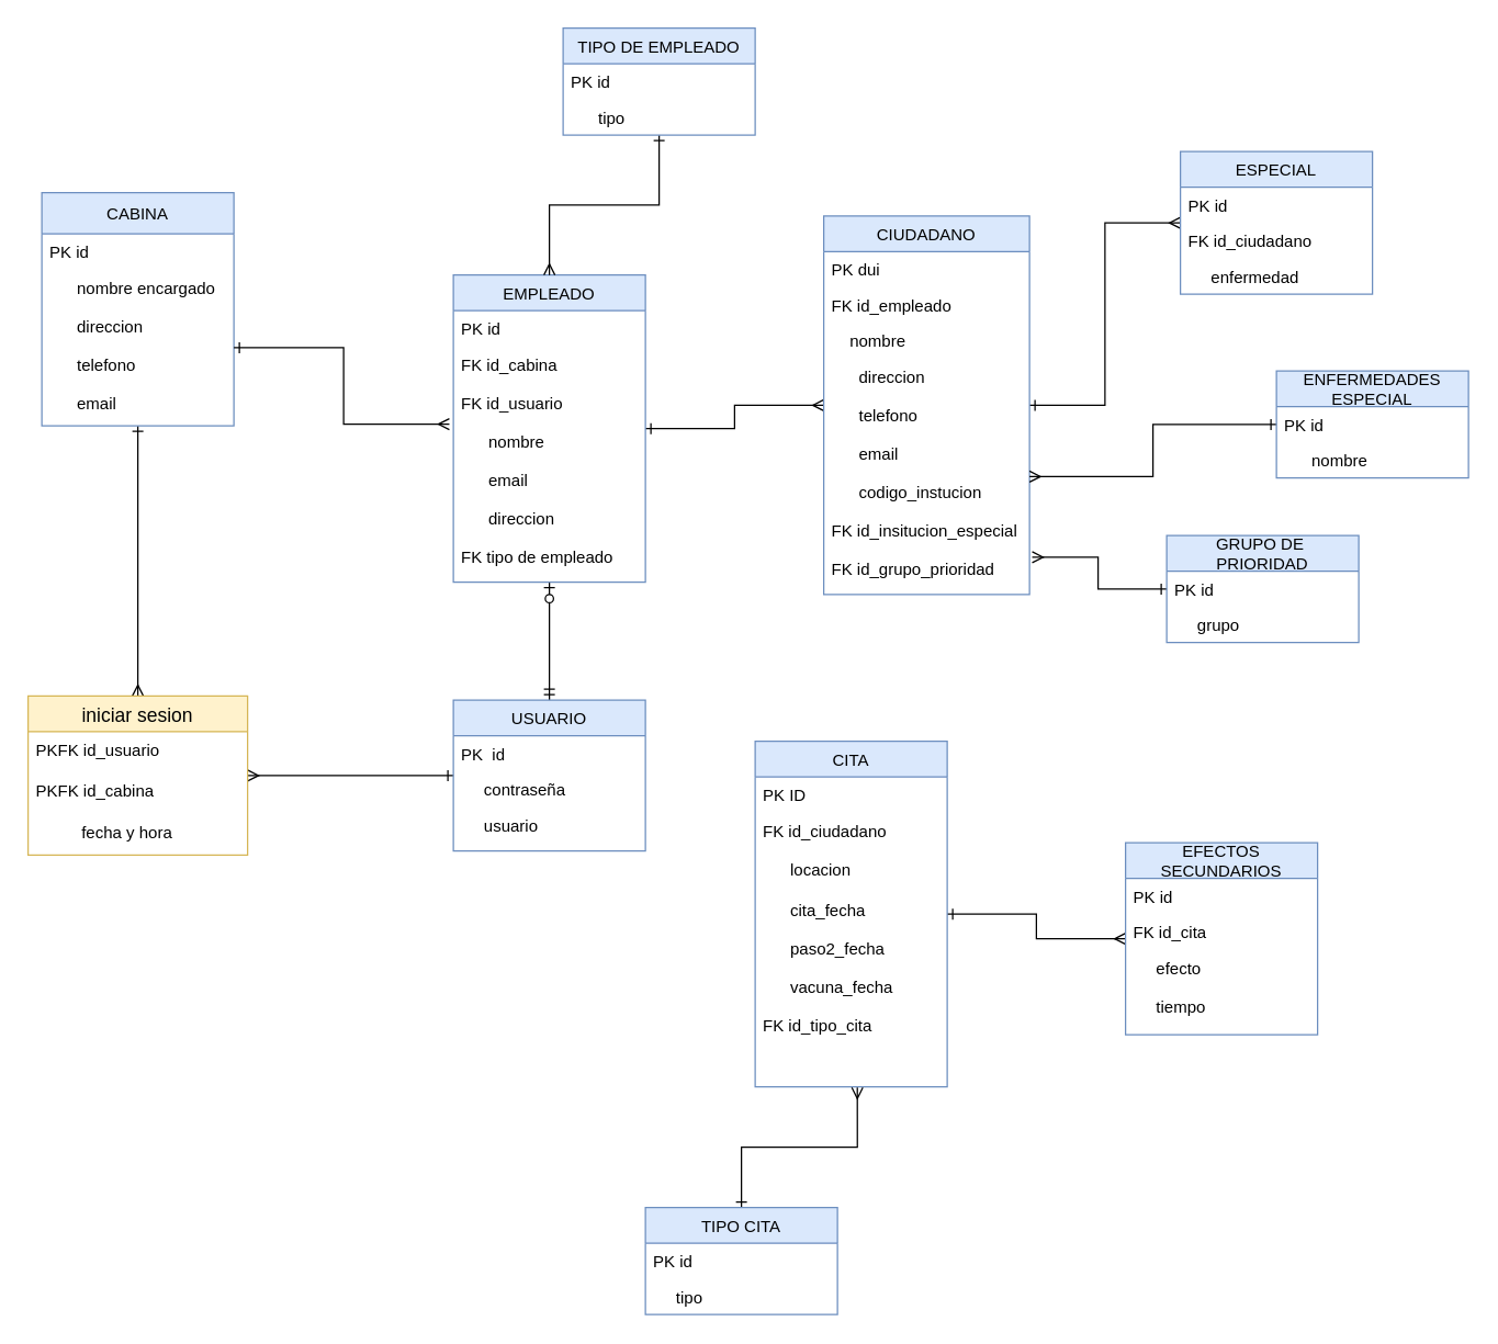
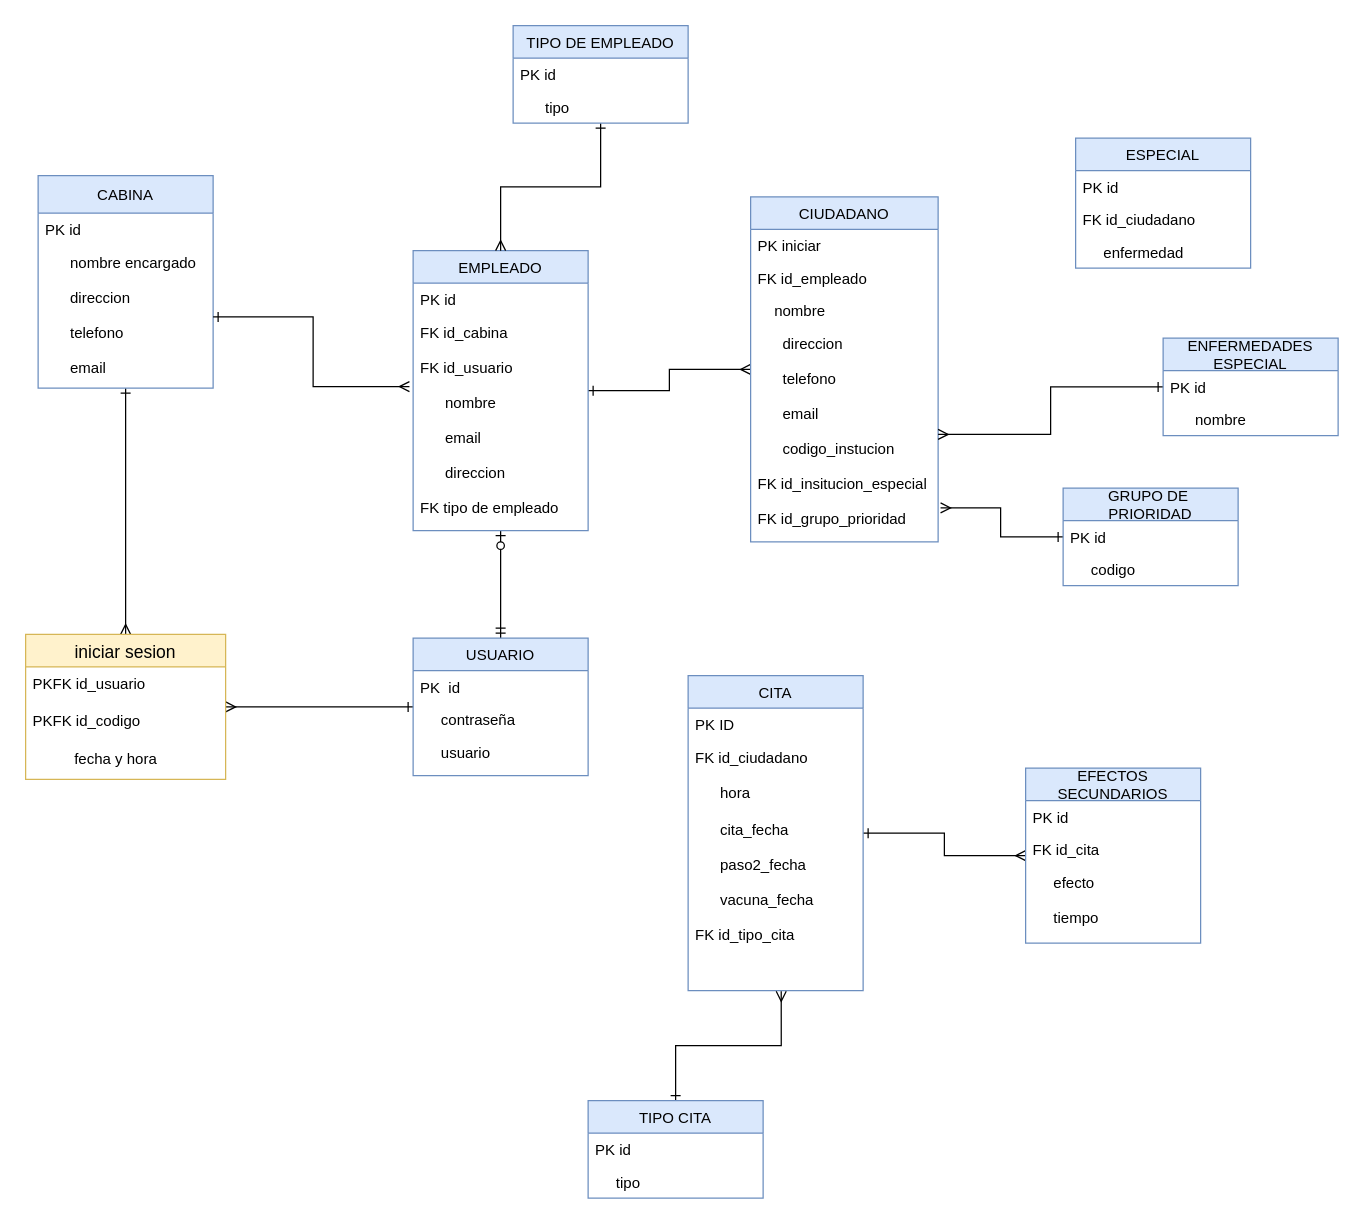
  <mxCell id="0" />
  <mxCell id="1" parent="0" />
  <mxCell id="2" style="edgeStyle=orthogonalEdgeStyle;rounded=0;orthogonalLoop=1;jettySize=auto;html=1;entryX=0.5;entryY=0;entryDx=0;entryDy=0;fontColor=#000000;startArrow=ERone;startFill=0;endArrow=ERmany;endFill=0;" parent="1" source="3" target="27" edge="1"><mxGeometry relative="1" as="geometry" /></mxCell>
  <mxCell id="3" value="CABINA" style="swimlane;fontStyle=0;childLayout=stackLayout;horizontal=1;startSize=30;fillColor=#dae8fc;horizontalStack=0;resizeParent=1;resizeParentMax=0;resizeLast=0;collapsible=1;marginBottom=0;strokeColor=#6c8ebf;" parent="1" vertex="1"><mxGeometry x="30" y="140" width="140" height="170" as="geometry"><mxRectangle x="140" y="130" width="70" height="26" as="alternateBounds" /></mxGeometry></mxCell>
  <mxCell id="4" value="PK id" style="text;strokeColor=none;fillColor=none;align=left;verticalAlign=top;spacingLeft=4;spacingRight=4;overflow=hidden;rotatable=0;points=[[0,0.5],[1,0.5]];portConstraint=eastwest;labelBackgroundColor=none;fontStyle=0" parent="3" vertex="1"><mxGeometry y="30" width="140" height="26" as="geometry" /></mxCell>
  <mxCell id="5" value="      nombre encargado&#10;&#10;      direccion&#10;&#10;      telefono&#10;&#10;      email&#10;&#10;&#10;" style="text;strokeColor=none;fillColor=none;align=left;verticalAlign=top;spacingLeft=4;spacingRight=4;overflow=hidden;rotatable=0;points=[[0,0.5],[1,0.5]];portConstraint=eastwest;" parent="3" vertex="1"><mxGeometry y="56" width="140" height="114" as="geometry" /></mxCell>
  <mxCell id="6" style="edgeStyle=orthogonalEdgeStyle;rounded=0;orthogonalLoop=1;jettySize=auto;html=1;startArrow=ERone;startFill=0;endArrow=ERmany;endFill=0;entryX=0;entryY=0.5;entryDx=0;entryDy=0;" parent="1" source="8" target="12" edge="1"><mxGeometry relative="1" as="geometry"><mxPoint x="750" y="160" as="targetPoint" /></mxGeometry></mxCell>
  <mxCell id="7" style="edgeStyle=orthogonalEdgeStyle;rounded=0;orthogonalLoop=1;jettySize=auto;html=1;entryX=0.5;entryY=0;entryDx=0;entryDy=0;startArrow=ERzeroToOne;startFill=1;endArrow=ERmandOne;endFill=0;" parent="1" source="8" target="23" edge="1"><mxGeometry relative="1" as="geometry" /></mxCell>
  <mxCell id="8" value="EMPLEADO" style="swimlane;fontStyle=0;childLayout=stackLayout;horizontal=1;startSize=26;fillColor=#dae8fc;horizontalStack=0;resizeParent=1;resizeParentMax=0;resizeLast=0;collapsible=1;marginBottom=0;strokeColor=#6c8ebf;" parent="1" vertex="1"><mxGeometry x="330" y="200" width="140" height="224" as="geometry" /></mxCell>
  <mxCell id="9" value="PK id" style="text;strokeColor=none;fillColor=none;align=left;verticalAlign=top;spacingLeft=4;spacingRight=4;overflow=hidden;rotatable=0;points=[[0,0.5],[1,0.5]];portConstraint=eastwest;fontStyle=0;" parent="8" vertex="1"><mxGeometry y="26" width="140" height="26" as="geometry" /></mxCell>
  <mxCell id="10" value="FK id_cabina&#10;&#10;FK id_usuario&#10;&#10;      nombre&#10;&#10;      email&#10;&#10;      direccion&#10;&#10;FK tipo de empleado&#10;" style="text;strokeColor=none;fillColor=none;align=left;verticalAlign=top;spacingLeft=4;spacingRight=4;overflow=hidden;rotatable=0;points=[[0,0.5],[1,0.5]];portConstraint=eastwest;" parent="8" vertex="1"><mxGeometry y="52" width="140" height="172" as="geometry" /></mxCell>
- <mxCell id="11" style="edgeStyle=orthogonalEdgeStyle;rounded=0;orthogonalLoop=1;jettySize=auto;html=1;startArrow=ERone;startFill=0;endArrow=ERmany;endFill=0;" parent="1" source="12" target="31" edge="1"><mxGeometry relative="1" as="geometry" /></mxCell>
  <mxCell id="12" value="CIUDADANO" style="swimlane;fontStyle=0;childLayout=stackLayout;horizontal=1;startSize=26;fillColor=#dae8fc;horizontalStack=0;resizeParent=1;resizeParentMax=0;resizeLast=0;collapsible=1;marginBottom=0;strokeColor=#6c8ebf;" parent="1" vertex="1"><mxGeometry x="600" y="157" width="150" height="276" as="geometry" /></mxCell>
- <mxCell id="13" value="PK dui" style="text;strokeColor=none;fillColor=none;align=left;verticalAlign=top;spacingLeft=4;spacingRight=4;overflow=hidden;rotatable=0;points=[[0,0.5],[1,0.5]];portConstraint=eastwest;fontStyle=0" parent="12" vertex="1"><mxGeometry y="26" width="150" height="26" as="geometry" /></mxCell>
+ <mxCell id="13" value="PK iniciar" style="text;strokeColor=none;fillColor=none;align=left;verticalAlign=top;spacingLeft=4;spacingRight=4;overflow=hidden;rotatable=0;points=[[0,0.5],[1,0.5]];portConstraint=eastwest;fontStyle=0" parent="12" vertex="1"><mxGeometry y="26" width="150" height="26" as="geometry" /></mxCell>
  <mxCell id="14" value="FK id_empleado" style="text;strokeColor=none;fillColor=none;align=left;verticalAlign=top;spacingLeft=4;spacingRight=4;overflow=hidden;rotatable=0;points=[[0,0.5],[1,0.5]];portConstraint=eastwest;fontStyle=0" parent="12" vertex="1"><mxGeometry y="52" width="150" height="26" as="geometry" /></mxCell>
  <mxCell id="15" value="      nombre" style="text;strokeColor=none;fillColor=none;align=left;verticalAlign=top;spacingLeft=4;spacingRight=4;overflow=hidden;rotatable=0;points=[[0,0.5],[1,0.5]];portConstraint=eastwest;" parent="12" vertex="1"><mxGeometry y="78" width="150" height="26" as="geometry" /></mxCell>
  <mxCell id="16" value="      direccion&#10;&#10;      telefono&#10;&#10;      email &#10;&#10;      codigo_instucion     &#10;    &#10;FK id_insitucion_especial&#10;&#10;FK id_grupo_prioridad " style="text;strokeColor=none;fillColor=none;align=left;verticalAlign=top;spacingLeft=4;spacingRight=4;overflow=hidden;rotatable=0;points=[[0,0.5],[1,0.5]];portConstraint=eastwest;fontStyle=0" parent="12" vertex="1"><mxGeometry y="104" width="150" height="172" as="geometry" /></mxCell>
  <mxCell id="17" style="edgeStyle=orthogonalEdgeStyle;rounded=0;orthogonalLoop=1;jettySize=auto;html=1;startArrow=ERone;startFill=0;endArrow=ERmany;endFill=0;" parent="1" source="18" target="35" edge="1"><mxGeometry relative="1" as="geometry" /></mxCell>
  <mxCell id="18" value="CITA" style="swimlane;fontStyle=0;childLayout=stackLayout;horizontal=1;startSize=26;fillColor=#dae8fc;horizontalStack=0;resizeParent=1;resizeParentMax=0;resizeLast=0;collapsible=1;marginBottom=0;strokeColor=#6c8ebf;" parent="1" vertex="1"><mxGeometry x="550" y="540" width="140" height="252" as="geometry" /></mxCell>
  <mxCell id="19" value="PK ID" style="text;strokeColor=none;fillColor=none;align=left;verticalAlign=top;spacingLeft=4;spacingRight=4;overflow=hidden;rotatable=0;points=[[0,0.5],[1,0.5]];portConstraint=eastwest;fontStyle=0" parent="18" vertex="1"><mxGeometry y="26" width="140" height="26" as="geometry" /></mxCell>
- <mxCell id="20" value="FK id_ciudadano&#10;&#10;      locacion" style="text;strokeColor=none;fillColor=none;align=left;verticalAlign=top;spacingLeft=4;spacingRight=4;overflow=hidden;rotatable=0;points=[[0,0.5],[1,0.5]];portConstraint=eastwest;" parent="18" vertex="1"><mxGeometry y="52" width="140" height="58" as="geometry" /></mxCell>
+ <mxCell id="20" value="FK id_ciudadano&#10;&#10;      hora" style="text;strokeColor=none;fillColor=none;align=left;verticalAlign=top;spacingLeft=4;spacingRight=4;overflow=hidden;rotatable=0;points=[[0,0.5],[1,0.5]];portConstraint=eastwest;" parent="18" vertex="1"><mxGeometry y="52" width="140" height="58" as="geometry" /></mxCell>
  <mxCell id="21" value="      cita_fecha&#10;&#10;      paso2_fecha&#10;&#10;      vacuna_fecha&#10;&#10;FK id_tipo_cita" style="text;strokeColor=none;fillColor=none;align=left;verticalAlign=top;spacingLeft=4;spacingRight=4;overflow=hidden;rotatable=0;points=[[0,0.5],[1,0.5]];portConstraint=eastwest;fontStyle=0" parent="18" vertex="1"><mxGeometry y="110" width="140" height="142" as="geometry" /></mxCell>
  <mxCell id="22" style="edgeStyle=orthogonalEdgeStyle;rounded=0;orthogonalLoop=1;jettySize=auto;html=1;fontColor=#000000;startArrow=ERone;startFill=0;endArrow=ERmany;endFill=0;" parent="1" source="23" target="27" edge="1"><mxGeometry relative="1" as="geometry" /></mxCell>
  <mxCell id="23" value="USUARIO" style="swimlane;fontStyle=0;childLayout=stackLayout;horizontal=1;startSize=26;fillColor=#dae8fc;horizontalStack=0;resizeParent=1;resizeParentMax=0;resizeLast=0;collapsible=1;marginBottom=0;strokeColor=#6c8ebf;" parent="1" vertex="1"><mxGeometry x="330" y="510" width="140" height="110" as="geometry"><mxRectangle x="280" y="285" width="90" height="26" as="alternateBounds" /></mxGeometry></mxCell>
  <mxCell id="24" value="PK  id" style="text;strokeColor=none;fillColor=none;align=left;verticalAlign=top;spacingLeft=4;spacingRight=4;overflow=hidden;rotatable=0;points=[[0,0.5],[1,0.5]];portConstraint=eastwest;fontStyle=0" parent="23" vertex="1"><mxGeometry y="26" width="140" height="26" as="geometry" /></mxCell>
  <mxCell id="25" value="      contraseña" style="text;strokeColor=none;fillColor=none;align=left;verticalAlign=top;spacingLeft=4;spacingRight=4;overflow=hidden;rotatable=0;points=[[0,0.5],[1,0.5]];portConstraint=eastwest;" parent="23" vertex="1"><mxGeometry y="52" width="140" height="26" as="geometry" /></mxCell>
  <mxCell id="26" value="      usuario&#10;" style="text;strokeColor=none;fillColor=none;align=left;verticalAlign=top;spacingLeft=4;spacingRight=4;overflow=hidden;rotatable=0;points=[[0,0.5],[1,0.5]];portConstraint=eastwest;fontStyle=0" parent="23" vertex="1"><mxGeometry y="78" width="140" height="32" as="geometry" /></mxCell>
  <mxCell id="27" value="iniciar sesion" style="swimlane;fontStyle=0;childLayout=stackLayout;horizontal=1;startSize=26;horizontalStack=0;resizeParent=1;resizeParentMax=0;resizeLast=0;collapsible=1;marginBottom=0;align=center;fontSize=14;labelBackgroundColor=none;fillColor=#fff2cc;strokeColor=#d6b656;" parent="1" vertex="1"><mxGeometry x="20" y="507" width="160" height="116" as="geometry" /></mxCell>
  <mxCell id="28" value="PKFK id_usuario" style="text;strokeColor=none;fillColor=none;spacingLeft=4;spacingRight=4;overflow=hidden;rotatable=0;points=[[0,0.5],[1,0.5]];portConstraint=eastwest;fontSize=12;" parent="27" vertex="1"><mxGeometry y="26" width="160" height="30" as="geometry" /></mxCell>
- <mxCell id="29" value="PKFK id_cabina" style="text;strokeColor=none;fillColor=none;spacingLeft=4;spacingRight=4;overflow=hidden;rotatable=0;points=[[0,0.5],[1,0.5]];portConstraint=eastwest;fontSize=12;" parent="27" vertex="1"><mxGeometry y="56" width="160" height="30" as="geometry" /></mxCell>
+ <mxCell id="29" value="PKFK id_codigo" style="text;strokeColor=none;fillColor=none;spacingLeft=4;spacingRight=4;overflow=hidden;rotatable=0;points=[[0,0.5],[1,0.5]];portConstraint=eastwest;fontSize=12;" parent="27" vertex="1"><mxGeometry y="56" width="160" height="30" as="geometry" /></mxCell>
  <mxCell id="30" value="          fecha y hora" style="text;strokeColor=none;fillColor=none;spacingLeft=4;spacingRight=4;overflow=hidden;rotatable=0;points=[[0,0.5],[1,0.5]];portConstraint=eastwest;fontSize=12;" parent="27" vertex="1"><mxGeometry y="86" width="160" height="30" as="geometry" /></mxCell>
  <mxCell id="31" value="ESPECIAL" style="swimlane;fontStyle=0;childLayout=stackLayout;horizontal=1;startSize=26;fillColor=#dae8fc;horizontalStack=0;resizeParent=1;resizeParentMax=0;resizeLast=0;collapsible=1;marginBottom=0;strokeColor=#6c8ebf;" parent="1" vertex="1"><mxGeometry x="860" y="110" width="140" height="104" as="geometry" /></mxCell>
  <mxCell id="32" value="PK id" style="text;strokeColor=none;fillColor=none;align=left;verticalAlign=top;spacingLeft=4;spacingRight=4;overflow=hidden;rotatable=0;points=[[0,0.5],[1,0.5]];portConstraint=eastwest;fontStyle=0" parent="31" vertex="1"><mxGeometry y="26" width="140" height="26" as="geometry" /></mxCell>
  <mxCell id="33" value="FK id_ciudadano" style="text;strokeColor=none;fillColor=none;align=left;verticalAlign=top;spacingLeft=4;spacingRight=4;overflow=hidden;rotatable=0;points=[[0,0.5],[1,0.5]];portConstraint=eastwest;fontStyle=0" parent="31" vertex="1"><mxGeometry y="52" width="140" height="26" as="geometry" /></mxCell>
  <mxCell id="34" value="        enfermedad" style="text;strokeColor=none;fillColor=none;align=left;verticalAlign=top;spacingLeft=4;spacingRight=4;overflow=hidden;rotatable=0;points=[[0,0.5],[1,0.5]];portConstraint=eastwest;" parent="31" vertex="1"><mxGeometry y="78" width="140" height="26" as="geometry" /></mxCell>
  <mxCell id="35" value="EFECTOS &#10;SECUNDARIOS" style="swimlane;fontStyle=0;childLayout=stackLayout;horizontal=1;startSize=26;fillColor=#dae8fc;horizontalStack=0;resizeParent=1;resizeParentMax=0;resizeLast=0;collapsible=1;marginBottom=0;strokeColor=#6c8ebf;" parent="1" vertex="1"><mxGeometry x="820" y="614" width="140" height="140" as="geometry" /></mxCell>
  <mxCell id="36" value="PK id" style="text;strokeColor=none;fillColor=none;align=left;verticalAlign=top;spacingLeft=4;spacingRight=4;overflow=hidden;rotatable=0;points=[[0,0.5],[1,0.5]];portConstraint=eastwest;fontStyle=0" parent="35" vertex="1"><mxGeometry y="26" width="140" height="26" as="geometry" /></mxCell>
  <mxCell id="37" value="FK id_cita" style="text;strokeColor=none;fillColor=none;align=left;verticalAlign=top;spacingLeft=4;spacingRight=4;overflow=hidden;rotatable=0;points=[[0,0.5],[1,0.5]];portConstraint=eastwest;fontStyle=0" parent="35" vertex="1"><mxGeometry y="52" width="140" height="26" as="geometry" /></mxCell>
  <mxCell id="38" value="        efecto&#10;&#10;     tiempo&#10;" style="text;strokeColor=none;fillColor=none;align=left;verticalAlign=top;spacingLeft=4;spacingRight=4;overflow=hidden;rotatable=0;points=[[0,0.5],[1,0.5]];portConstraint=eastwest;" parent="35" vertex="1"><mxGeometry y="78" width="140" height="62" as="geometry" /></mxCell>
  <mxCell id="39" style="edgeStyle=orthogonalEdgeStyle;rounded=0;orthogonalLoop=1;jettySize=auto;html=1;startArrow=ERone;startFill=0;endArrow=ERmany;endFill=0;" parent="1" source="40" target="16" edge="1"><mxGeometry relative="1" as="geometry" /></mxCell>
  <mxCell id="40" value="ENFERMEDADES &#10;ESPECIAL" style="swimlane;fontStyle=0;childLayout=stackLayout;horizontal=1;startSize=26;fillColor=#dae8fc;horizontalStack=0;resizeParent=1;resizeParentMax=0;resizeLast=0;collapsible=1;marginBottom=0;strokeColor=#6c8ebf;" parent="1" vertex="1"><mxGeometry x="930" y="270" width="140" height="78" as="geometry" /></mxCell>
  <mxCell id="41" value="PK id" style="text;strokeColor=none;fillColor=none;align=left;verticalAlign=top;spacingLeft=4;spacingRight=4;overflow=hidden;rotatable=0;points=[[0,0.5],[1,0.5]];portConstraint=eastwest;fontStyle=0" parent="40" vertex="1"><mxGeometry y="26" width="140" height="26" as="geometry" /></mxCell>
  <mxCell id="42" value="      nombre" style="text;strokeColor=none;fillColor=none;align=left;verticalAlign=top;spacingLeft=4;spacingRight=4;overflow=hidden;rotatable=0;points=[[0,0.5],[1,0.5]];portConstraint=eastwest;" parent="40" vertex="1"><mxGeometry y="52" width="140" height="26" as="geometry" /></mxCell>
  <mxCell id="43" style="edgeStyle=orthogonalEdgeStyle;rounded=0;orthogonalLoop=1;jettySize=auto;html=1;entryX=1.013;entryY=0.842;entryDx=0;entryDy=0;entryPerimeter=0;startArrow=ERone;startFill=0;endArrow=ERmany;endFill=0;" parent="1" source="44" target="16" edge="1"><mxGeometry relative="1" as="geometry" /></mxCell>
  <mxCell id="44" value="GRUPO DE &#10;PRIORIDAD" style="swimlane;fontStyle=0;childLayout=stackLayout;horizontal=1;startSize=26;fillColor=#dae8fc;horizontalStack=0;resizeParent=1;resizeParentMax=0;resizeLast=0;collapsible=1;marginBottom=0;strokeColor=#6c8ebf;" parent="1" vertex="1"><mxGeometry x="850" y="390" width="140" height="78" as="geometry" /></mxCell>
  <mxCell id="45" value="PK id" style="text;strokeColor=none;fillColor=none;align=left;verticalAlign=top;spacingLeft=4;spacingRight=4;overflow=hidden;rotatable=0;points=[[0,0.5],[1,0.5]];portConstraint=eastwest;fontStyle=0" parent="44" vertex="1"><mxGeometry y="26" width="140" height="26" as="geometry" /></mxCell>
- <mxCell id="46" value="      grupo" style="text;strokeColor=none;fillColor=none;align=left;verticalAlign=top;spacingLeft=4;spacingRight=4;overflow=hidden;rotatable=0;points=[[0,0.5],[1,0.5]];portConstraint=eastwest;" parent="44" vertex="1"><mxGeometry y="52" width="140" height="26" as="geometry" /></mxCell>
+ <mxCell id="46" value="      codigo" style="text;strokeColor=none;fillColor=none;align=left;verticalAlign=top;spacingLeft=4;spacingRight=4;overflow=hidden;rotatable=0;points=[[0,0.5],[1,0.5]];portConstraint=eastwest;" parent="44" vertex="1"><mxGeometry y="52" width="140" height="26" as="geometry" /></mxCell>
  <mxCell id="47" style="edgeStyle=orthogonalEdgeStyle;rounded=0;orthogonalLoop=1;jettySize=auto;html=1;entryX=0.532;entryY=1.004;entryDx=0;entryDy=0;entryPerimeter=0;startArrow=ERone;startFill=0;endArrow=ERmany;endFill=0;" parent="1" source="48" target="21" edge="1"><mxGeometry relative="1" as="geometry" /></mxCell>
  <mxCell id="48" value="TIPO CITA" style="swimlane;fontStyle=0;childLayout=stackLayout;horizontal=1;startSize=26;fillColor=#dae8fc;horizontalStack=0;resizeParent=1;resizeParentMax=0;resizeLast=0;collapsible=1;marginBottom=0;strokeColor=#6c8ebf;" parent="1" vertex="1"><mxGeometry x="470" y="880" width="140" height="78" as="geometry" /></mxCell>
  <mxCell id="49" value="PK id" style="text;strokeColor=none;fillColor=none;align=left;verticalAlign=top;spacingLeft=4;spacingRight=4;overflow=hidden;rotatable=0;points=[[0,0.5],[1,0.5]];portConstraint=eastwest;fontStyle=0" parent="48" vertex="1"><mxGeometry y="26" width="140" height="26" as="geometry" /></mxCell>
  <mxCell id="50" value="      tipo" style="text;strokeColor=none;fillColor=none;align=left;verticalAlign=top;spacingLeft=4;spacingRight=4;overflow=hidden;rotatable=0;points=[[0,0.5],[1,0.5]];portConstraint=eastwest;" parent="48" vertex="1"><mxGeometry y="52" width="140" height="26" as="geometry" /></mxCell>
  <mxCell id="51" style="edgeStyle=orthogonalEdgeStyle;rounded=0;orthogonalLoop=1;jettySize=auto;html=1;entryX=0.5;entryY=0;entryDx=0;entryDy=0;endArrow=ERmany;endFill=0;startArrow=ERone;startFill=0;" parent="1" source="52" target="8" edge="1"><mxGeometry relative="1" as="geometry" /></mxCell>
  <mxCell id="52" value="TIPO DE EMPLEADO" style="swimlane;fontStyle=0;childLayout=stackLayout;horizontal=1;startSize=26;fillColor=#dae8fc;horizontalStack=0;resizeParent=1;resizeParentMax=0;resizeLast=0;collapsible=1;marginBottom=0;strokeColor=#6c8ebf;" parent="1" vertex="1"><mxGeometry x="410" y="20" width="140" height="78" as="geometry"><mxRectangle x="680" y="-10" width="150" height="26" as="alternateBounds" /></mxGeometry></mxCell>
  <mxCell id="53" value="PK id" style="text;strokeColor=none;fillColor=none;align=left;verticalAlign=top;spacingLeft=4;spacingRight=4;overflow=hidden;rotatable=0;points=[[0,0.5],[1,0.5]];portConstraint=eastwest;fontStyle=0" parent="52" vertex="1"><mxGeometry y="26" width="140" height="26" as="geometry" /></mxCell>
  <mxCell id="54" value="      tipo" style="text;strokeColor=none;fillColor=none;align=left;verticalAlign=top;spacingLeft=4;spacingRight=4;overflow=hidden;rotatable=0;points=[[0,0.5],[1,0.5]];portConstraint=eastwest;" parent="52" vertex="1"><mxGeometry y="52" width="140" height="26" as="geometry" /></mxCell>
  <mxCell id="55" style="edgeStyle=orthogonalEdgeStyle;rounded=0;orthogonalLoop=1;jettySize=auto;html=1;entryX=-0.021;entryY=0.33;entryDx=0;entryDy=0;entryPerimeter=0;startArrow=ERone;startFill=0;endArrow=ERmany;endFill=0;" parent="1" source="5" target="10" edge="1"><mxGeometry relative="1" as="geometry" /></mxCell>
